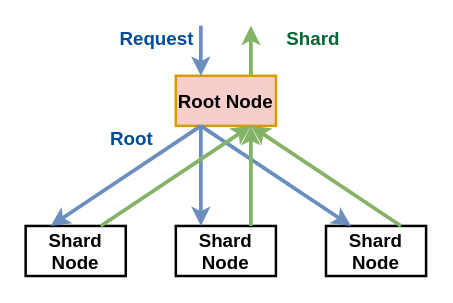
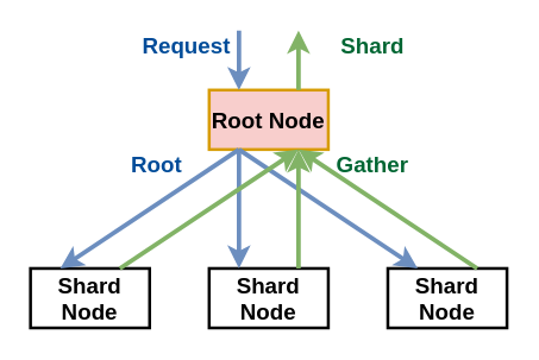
  <mxCell id="0" />
  <mxCell id="1" parent="0" />
  <mxCell id="2" value="&lt;font style=&quot;font-size: 15px&quot;&gt;&lt;b&gt;Root Node&lt;/b&gt;&lt;/font&gt;" style="rounded=0;whiteSpace=wrap;html=1;strokeWidth=2;fillColor=#f8cecc;strokeColor=#d79b00;" vertex="1" parent="1"><mxGeometry x="140" y="60" width="80" height="40" as="geometry" /></mxCell>
  <mxCell id="3" value="&lt;font style=&quot;font-size: 15px&quot;&gt;&lt;b&gt;Shard Node&lt;/b&gt;&lt;/font&gt;" style="rounded=0;whiteSpace=wrap;html=1;strokeWidth=2;" vertex="1" parent="1"><mxGeometry x="20" y="180" width="80" height="40" as="geometry" /></mxCell>
  <mxCell id="4" value="&lt;font style=&quot;font-size: 15px&quot;&gt;&lt;b&gt;Shard Node&lt;/b&gt;&lt;/font&gt;" style="rounded=0;whiteSpace=wrap;html=1;strokeWidth=2;" vertex="1" parent="1"><mxGeometry x="140" y="180" width="80" height="40" as="geometry" /></mxCell>
  <mxCell id="5" value="&lt;font style=&quot;font-size: 15px&quot;&gt;&lt;b&gt;Shard Node&lt;/b&gt;&lt;/font&gt;" style="rounded=0;whiteSpace=wrap;html=1;strokeWidth=2;" vertex="1" parent="1"><mxGeometry x="260" y="180" width="80" height="40" as="geometry" /></mxCell>
  <mxCell id="6" value="" style="endArrow=classic;html=1;strokeWidth=3;exitX=0.25;exitY=1;exitDx=0;exitDy=0;entryX=0.25;entryY=0;entryDx=0;entryDy=0;fillColor=#dae8fc;strokeColor=#6c8ebf;" edge="1" parent="1" source="2" target="3"><mxGeometry width="50" height="50" relative="1" as="geometry"><mxPoint x="20" y="290" as="sourcePoint" /><mxPoint x="70" y="240" as="targetPoint" /></mxGeometry></mxCell>
  <mxCell id="7" value="" style="endArrow=classic;html=1;strokeWidth=3;exitX=0.25;exitY=1;exitDx=0;exitDy=0;entryX=0.25;entryY=0;entryDx=0;entryDy=0;fillColor=#dae8fc;strokeColor=#6c8ebf;" edge="1" parent="1" source="2" target="4"><mxGeometry width="50" height="50" relative="1" as="geometry"><mxPoint x="160" y="300" as="sourcePoint" /><mxPoint x="40" y="380" as="targetPoint" /></mxGeometry></mxCell>
  <mxCell id="8" value="" style="endArrow=classic;html=1;strokeWidth=3;exitX=0.25;exitY=1;exitDx=0;exitDy=0;entryX=0.25;entryY=0;entryDx=0;entryDy=0;fillColor=#dae8fc;strokeColor=#6c8ebf;" edge="1" parent="1" source="2" target="5"><mxGeometry width="50" height="50" relative="1" as="geometry"><mxPoint x="330" y="100" as="sourcePoint" /><mxPoint x="210" y="180" as="targetPoint" /></mxGeometry></mxCell>
  <mxCell id="9" value="" style="endArrow=classic;html=1;strokeWidth=3;exitX=0.75;exitY=0;exitDx=0;exitDy=0;entryX=0.75;entryY=1;entryDx=0;entryDy=0;fillColor=#d5e8d4;strokeColor=#82b366;" edge="1" parent="1" source="3" target="2"><mxGeometry width="50" height="50" relative="1" as="geometry"><mxPoint x="430" y="130" as="sourcePoint" /><mxPoint x="310" y="210" as="targetPoint" /></mxGeometry></mxCell>
  <mxCell id="10" value="" style="endArrow=classic;html=1;strokeWidth=3;exitX=0.75;exitY=0;exitDx=0;exitDy=0;entryX=0.75;entryY=1;entryDx=0;entryDy=0;fillColor=#d5e8d4;strokeColor=#82b366;" edge="1" parent="1" source="4" target="2"><mxGeometry width="50" height="50" relative="1" as="geometry"><mxPoint x="340" y="120" as="sourcePoint" /><mxPoint x="220" y="200" as="targetPoint" /></mxGeometry></mxCell>
  <mxCell id="11" value="" style="endArrow=classic;html=1;strokeWidth=3;exitX=0.75;exitY=0;exitDx=0;exitDy=0;entryX=0.75;entryY=1;entryDx=0;entryDy=0;fillColor=#d5e8d4;strokeColor=#82b366;" edge="1" parent="1" source="5" target="2"><mxGeometry width="50" height="50" relative="1" as="geometry"><mxPoint x="380" y="140" as="sourcePoint" /><mxPoint x="260" y="220" as="targetPoint" /></mxGeometry></mxCell>
  <mxCell id="12" value="" style="endArrow=classic;html=1;strokeWidth=3;entryX=0.25;entryY=0;entryDx=0;entryDy=0;fillColor=#dae8fc;strokeColor=#6c8ebf;" edge="1" parent="1" target="2"><mxGeometry width="50" height="50" relative="1" as="geometry"><mxPoint x="160" y="20" as="sourcePoint" /><mxPoint x="70" y="240" as="targetPoint" /></mxGeometry></mxCell>
  <mxCell id="13" value="" style="endArrow=classic;html=1;strokeWidth=3;exitX=0.75;exitY=0;exitDx=0;exitDy=0;fillColor=#d5e8d4;strokeColor=#82b366;" edge="1" parent="1" source="2"><mxGeometry width="50" height="50" relative="1" as="geometry"><mxPoint x="20" y="290" as="sourcePoint" /><mxPoint x="200" y="20" as="targetPoint" /></mxGeometry></mxCell>
  <mxCell id="14" value="&lt;font style=&quot;font-size: 15px&quot; color=&quot;#004c99&quot;&gt;&lt;b&gt;Request&lt;/b&gt;&lt;/font&gt;" style="text;html=1;strokeColor=none;fillColor=none;align=center;verticalAlign=middle;whiteSpace=wrap;rounded=0;" vertex="1" parent="1"><mxGeometry x="90" y="20" width="70" height="20" as="geometry" /></mxCell>
  <mxCell id="15" value="&lt;font style=&quot;font-size: 15px&quot; color=&quot;#004c99&quot;&gt;&lt;b&gt;Root&lt;/b&gt;&lt;/font&gt;" style="text;html=1;strokeColor=none;fillColor=none;align=center;verticalAlign=middle;whiteSpace=wrap;rounded=0;" vertex="1" parent="1"><mxGeometry x="70" y="100" width="70" height="20" as="geometry" /></mxCell>
  <mxCell id="16" value="&lt;span style=&quot;font-size: 15px&quot;&gt;&lt;b&gt;&lt;font color=&quot;#006633&quot;&gt;Shard&lt;/font&gt;&lt;/b&gt;&lt;/span&gt;" style="text;html=1;strokeColor=none;fillColor=none;align=center;verticalAlign=middle;whiteSpace=wrap;rounded=0;" vertex="1" parent="1"><mxGeometry x="210" y="20" width="80" height="20" as="geometry" /></mxCell>
+ <mxCell id="17" value="&lt;font color=&quot;#006633&quot;&gt;&lt;span style=&quot;font-size: 15px&quot;&gt;&lt;b&gt;Gather&lt;/b&gt;&lt;/span&gt;&lt;/font&gt;" style="text;html=1;strokeColor=none;fillColor=none;align=center;verticalAlign=middle;whiteSpace=wrap;rounded=0;" vertex="1" parent="1"><mxGeometry x="220" y="100" width="60" height="20" as="geometry" /></mxCell>
